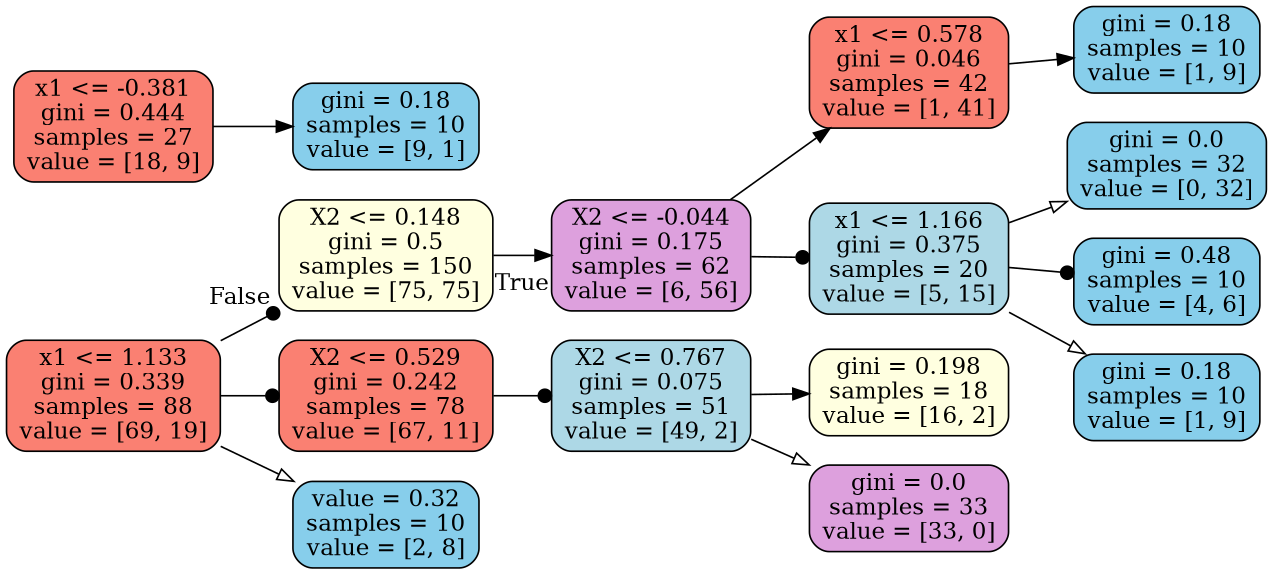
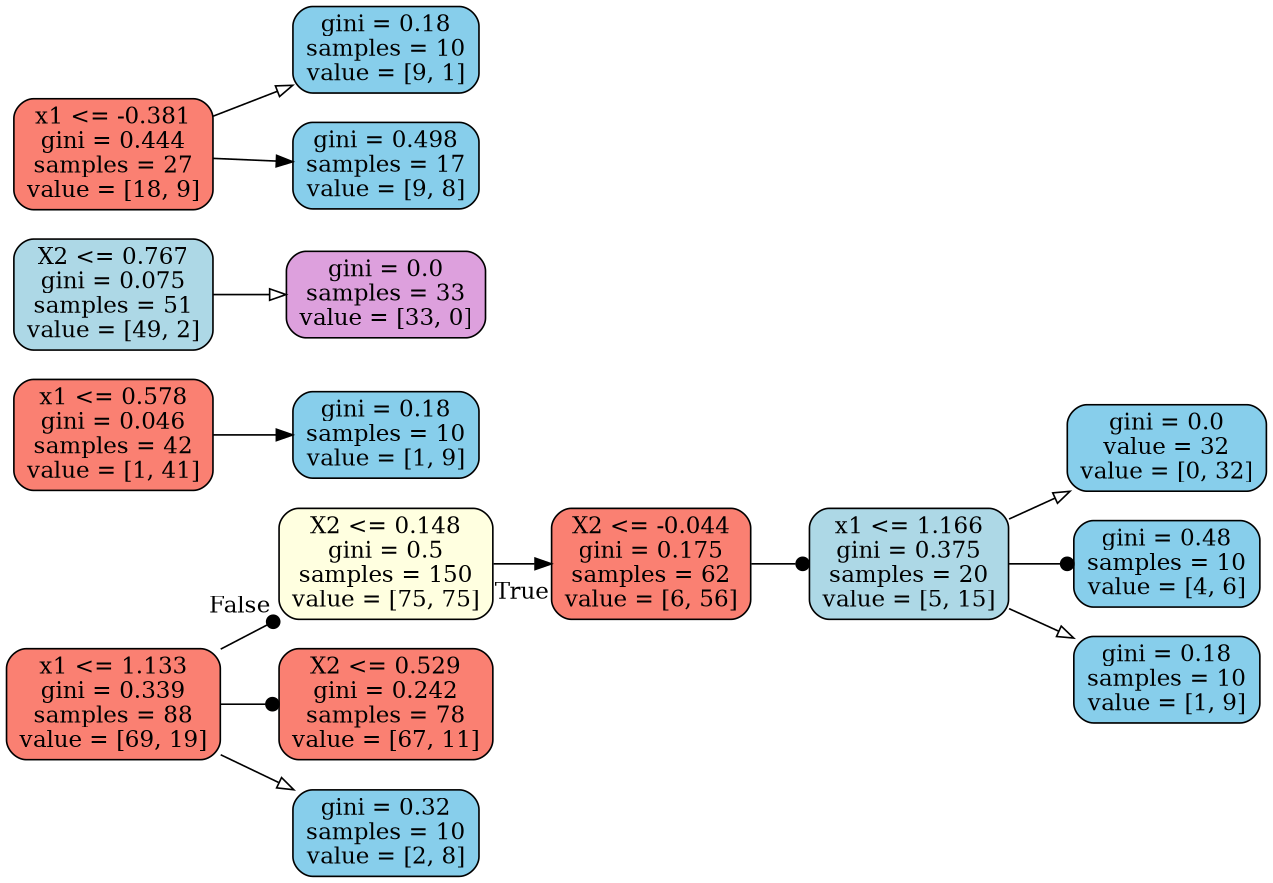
  digraph {
    fontname="DejaVu Serif"
    rankdir=LR
    node [color=black fillcolor=skyblue fontname="DejaVu Serif" shape=box style="filled, rounded"]
    edge [arrowhead=normal fontname="DejaVu Serif"]
    n1 [fillcolor=lightyellow label="X2 <= 0.148\ngini = 0.5\nsamples = 150\nvalue = [75, 75]"]
-   n2 [fillcolor=plum label="X2 <= -0.044\ngini = 0.175\nsamples = 62\nvalue = [6, 56]"]
+   n2 [fillcolor=salmon label="X2 <= -0.044\ngini = 0.175\nsamples = 62\nvalue = [6, 56]"]
    n3 [fillcolor=salmon label="x1 <= 0.578\ngini = 0.046\nsamples = 42\nvalue = [1, 41]"]
    n4 [fillcolor=lightblue label="x1 <= 1.166\ngini = 0.375\nsamples = 20\nvalue = [5, 15]"]
    n5 [fillcolor=salmon label="x1 <= 1.133\ngini = 0.339\nsamples = 88\nvalue = [69, 19]"]
    n6 [fillcolor=salmon label="X2 <= 0.529\ngini = 0.242\nsamples = 78\nvalue = [67, 11]"]
-   n7 [label="value = 0.32\nsamples = 10\nvalue = [2, 8]"]
+   n7 [label="gini = 0.32\nsamples = 10\nvalue = [2, 8]"]
    n8 [label="gini = 0.18\nsamples = 10\nvalue = [1, 9]"]
-   n9 [label="gini = 0.0\nsamples = 32\nvalue = [0, 32]"]
+   n9 [label="gini = 0.0\nvalue = 32\nvalue = [0, 32]"]
    n10 [label="gini = 0.48\nsamples = 10\nvalue = [4, 6]"]
    n11 [label="gini = 0.18\nsamples = 10\nvalue = [1, 9]"]
    n12 [fillcolor=lightblue label="X2 <= 0.767\ngini = 0.075\nsamples = 51\nvalue = [49, 2]"]
    n13 [fillcolor=salmon label="x1 <= -0.381\ngini = 0.444\nsamples = 27\nvalue = [18, 9]"]
    n14 [label="gini = 0.18\nsamples = 10\nvalue = [9, 1]"]
-   n16 [fillcolor=lightyellow label="gini = 0.198\nsamples = 18\nvalue = [16, 2]"]
+   n15 [label="gini = 0.498\nsamples = 17\nvalue = [9, 8]"]
    n17 [fillcolor=plum label="gini = 0.0\nsamples = 33\nvalue = [33, 0]"]
    n1 -> n2 [headlabel=True labelangle=45 labeldistance=2.5]
-   n2 -> n3
    n2 -> n4 [arrowhead=dot]
    n3 -> n8
    n4 -> n9 [arrowhead=onormal]
    n4 -> n10 [arrowhead=dot]
    n4 -> n11 [arrowhead=onormal]
    n5 -> n1 [arrowhead=dot headlabel=False labelangle=-45 labeldistance=2.5]
    n5 -> n6 [arrowhead=dot]
    n5 -> n7 [arrowhead=onormal]
-   n6 -> n12 [arrowhead=dot]
-   n12 -> n16
    n12 -> n17 [arrowhead=onormal]
-   n13 -> n14
+   n13 -> n14 [arrowhead=onormal]
+   n13 -> n15
  }
